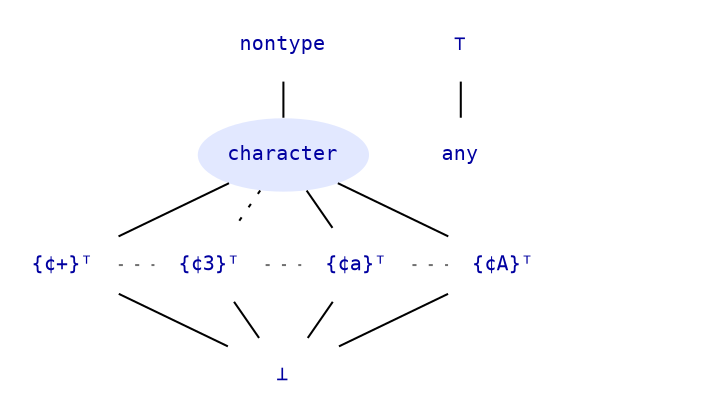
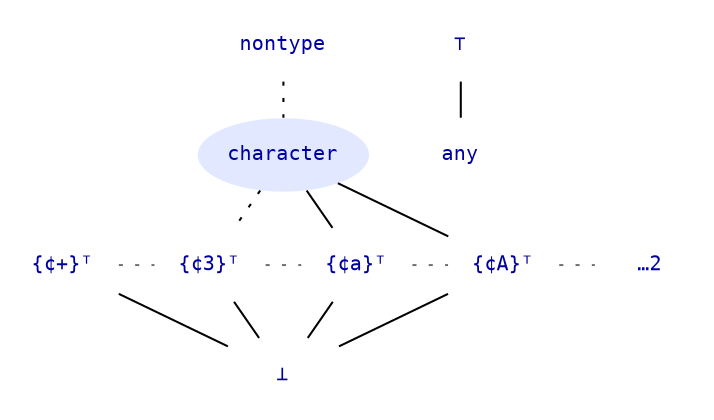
  strict graph {
    ranksep=0.25
    node [fontcolor="#0000A0" fontname=Consolas fontsize=10 shape=plaintext]
    n1 [label="{¢+}ᵀ"]
    n2 [label="{¢3}ᵀ"]
    n3 [label="{¢a}ᵀ"]
    n4 [label="{¢A}ᵀ"]
+   "…2"
    "⊥"
    "⊤"
    any
    character [fillcolor="#E2E8FF" peripheries=0 shape=ellipse style=filled]
    nontype
    subgraph sub_1 {
      rank=same
      n1
      n2
      n3
      n4
+     "…2"
    }
    n1 -- n2 [color="#707070" style=dotted]
    n1 -- "⊥" [color="#000000" style=solid]
    n2 -- n3 [color="#707070" style=dotted]
    n2 -- "⊥" [color="#000000" style=solid]
    n3 -- n4 [color="#707070" style=dotted]
    n3 -- "⊥" [color="#000000" style=solid]
+   n4 -- "…2" [color="#707070" style=dotted]
    n4 -- "⊥" [color="#000000" style=solid]
    "⊤" -- any
-   character -- n1
    character -- n2 [style=dotted]
    character -- n3
    character -- n4
-   nontype -- character
+   nontype -- character [style=dotted]
  }
